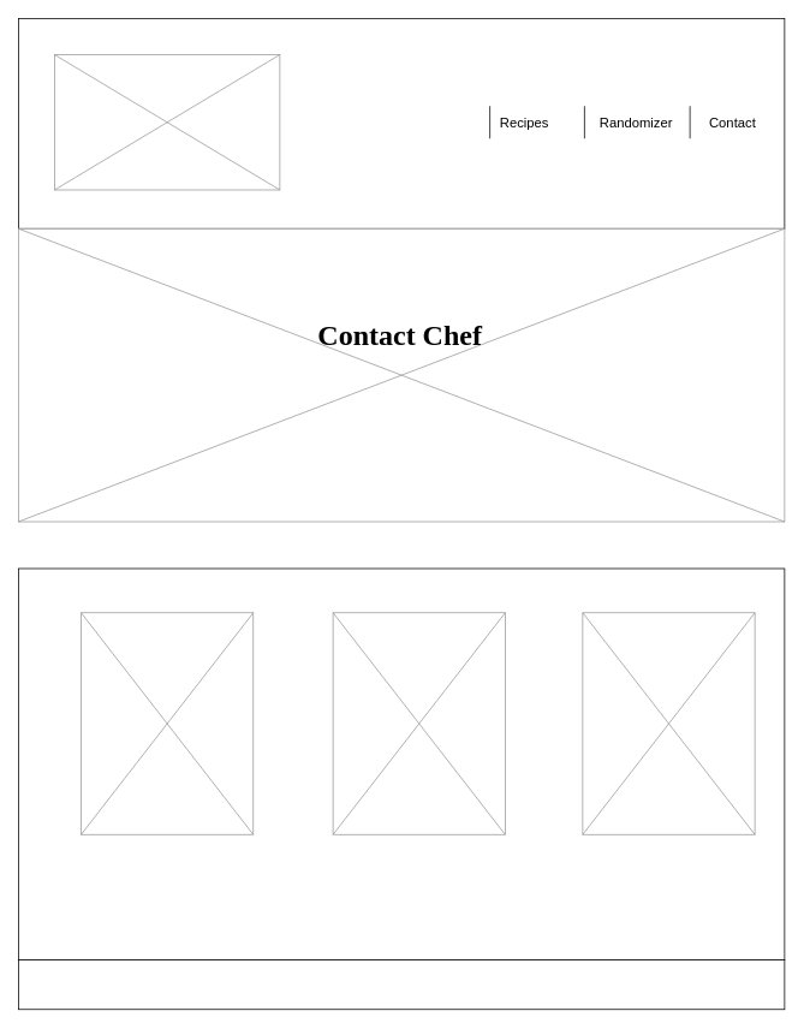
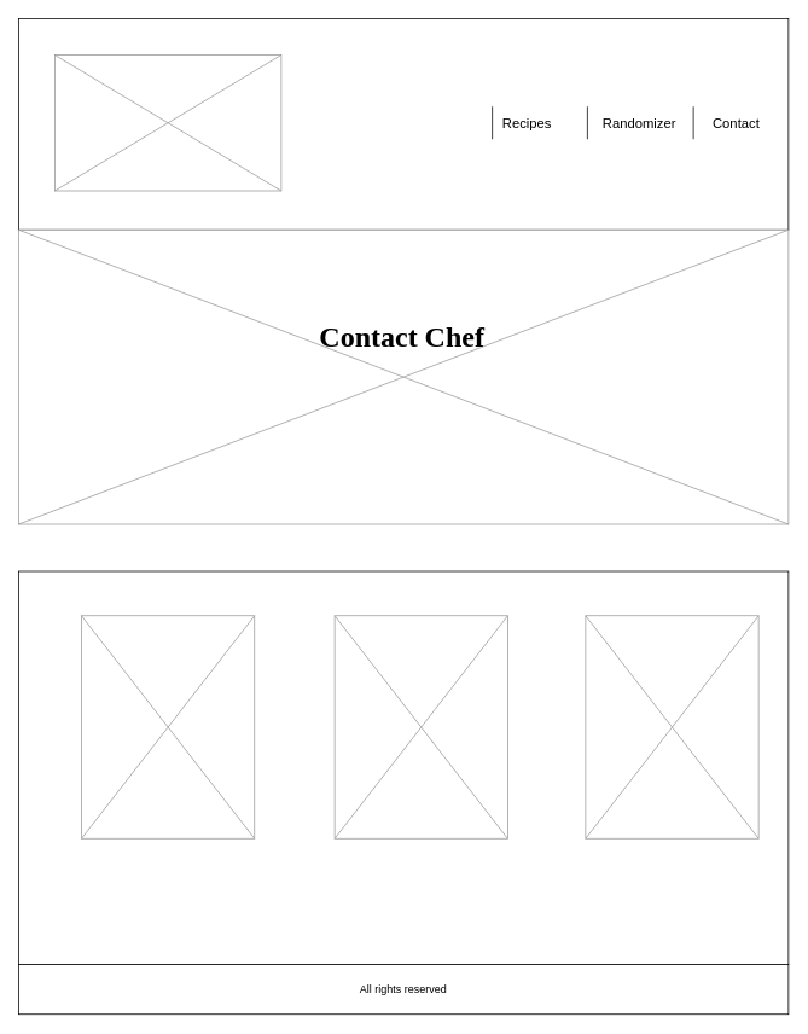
  <mxCell id="0" />
  <mxCell id="1" parent="0" />
  <mxCell id="2" value="" style="rounded=0;whiteSpace=wrap;html=1;" vertex="1" parent="1"><mxGeometry width="850" height="233" as="geometry" x="20" y="20" /></mxCell>
  <mxCell id="3" value="" style="verticalLabelPosition=bottom;shadow=0;dashed=0;align=center;html=1;verticalAlign=top;strokeWidth=1;shape=mxgraph.mockup.graphics.simpleIcon;strokeColor=#999999;" vertex="1" parent="1"><mxGeometry x="60" y="60" width="250" height="150" as="geometry" /></mxCell>
  <mxCell id="4" value="Recipes" style="text;html=1;align=center;verticalAlign=middle;resizable=0;points=[];autosize=1;strokeColor=none;fillColor=none;fontStyle=0;fontSize=15;" vertex="1" parent="1"><mxGeometry x="545" y="120" width="72" height="30" as="geometry" /></mxCell>
  <mxCell id="5" value="" style="endArrow=none;html=1;rounded=0;" edge="1" parent="1"><mxGeometry width="50" height="50" relative="1" as="geometry"><mxPoint x="543" y="153" as="sourcePoint" /><mxPoint x="543" y="117" as="targetPoint" /></mxGeometry></mxCell>
  <mxCell id="6" value="" style="endArrow=none;html=1;rounded=0;" edge="1" parent="1"><mxGeometry width="50" height="50" relative="1" as="geometry"><mxPoint x="648" y="153" as="sourcePoint" /><mxPoint x="648" y="117" as="targetPoint" /></mxGeometry></mxCell>
  <mxCell id="7" value="Contact" style="text;html=1;align=center;verticalAlign=middle;resizable=0;points=[];autosize=1;strokeColor=none;fillColor=none;fontStyle=0;fontSize=15;" vertex="1" parent="1"><mxGeometry x="777" y="120" width="70" height="30" as="geometry" /></mxCell>
  <mxCell id="8" value="" style="endArrow=none;html=1;rounded=0;" edge="1" parent="1"><mxGeometry width="50" height="50" relative="1" as="geometry"><mxPoint x="765" y="153" as="sourcePoint" /><mxPoint x="765" y="117" as="targetPoint" /></mxGeometry></mxCell>
  <mxCell id="9" value="Randomizer" style="text;html=1;align=center;verticalAlign=middle;resizable=0;points=[];autosize=1;strokeColor=none;fillColor=none;fontStyle=0;fontSize=15;" vertex="1" parent="1"><mxGeometry x="655" y="120" width="99" height="30" as="geometry" /></mxCell>
  <mxCell id="10" value="" style="verticalLabelPosition=bottom;shadow=0;dashed=0;align=center;html=1;verticalAlign=top;strokeWidth=1;shape=mxgraph.mockup.graphics.simpleIcon;strokeColor=#999999;" vertex="1" parent="1"><mxGeometry y="253" width="850" height="325" as="geometry" x="20" /></mxCell>
  <mxCell id="11" value="" style="verticalLabelPosition=bottom;shadow=0;dashed=0;align=center;html=1;verticalAlign=top;strokeWidth=1;shape=mxgraph.mockup.graphics.simpleIcon;strokeColor=#999999;" vertex="1" parent="1"><mxGeometry x="242" y="726" width="216" height="262" as="geometry" /></mxCell>
  <mxCell id="12" value="" style="rounded=0;whiteSpace=wrap;html=1;" vertex="1" parent="1"><mxGeometry y="630" width="850" height="434" as="geometry" x="20" /></mxCell>
  <mxCell id="13" value="&lt;span style=&quot;font-size: 32px;&quot;&gt;Contact Chef&lt;/span&gt;" style="text;strokeColor=none;fillColor=none;html=1;fontSize=24;fontStyle=1;verticalAlign=middle;align=center;fontFamily=Verdana;" vertex="1" parent="1"><mxGeometry x="299.5" y="351" width="287" height="41" as="geometry" /></mxCell>
  <mxCell id="14" value="" style="verticalLabelPosition=bottom;shadow=0;dashed=0;align=center;html=1;verticalAlign=top;strokeWidth=1;shape=mxgraph.mockup.graphics.simpleIcon;strokeColor=#999999;" vertex="1" parent="1"><mxGeometry x="89.5" y="679" width="191" height="246" as="geometry" /></mxCell>
  <mxCell id="15" value="" style="verticalLabelPosition=bottom;shadow=0;dashed=0;align=center;html=1;verticalAlign=top;strokeWidth=1;shape=mxgraph.mockup.graphics.simpleIcon;strokeColor=#999999;" vertex="1" parent="1"><mxGeometry x="369" y="679" width="191" height="246" as="geometry" /></mxCell>
  <mxCell id="16" value="" style="verticalLabelPosition=bottom;shadow=0;dashed=0;align=center;html=1;verticalAlign=top;strokeWidth=1;shape=mxgraph.mockup.graphics.simpleIcon;strokeColor=#999999;" vertex="1" parent="1"><mxGeometry x="646" y="679" width="191" height="246" as="geometry" /></mxCell>
  <mxCell id="17" value="" style="rounded=0;whiteSpace=wrap;html=1;" vertex="1" parent="1"><mxGeometry y="1064" width="850" height="55" as="geometry" x="20" /></mxCell>
+ <mxCell id="18" value="All rights reserved" style="text;html=1;align=center;verticalAlign=middle;whiteSpace=wrap;rounded=0;" vertex="1" parent="1"><mxGeometry x="365" y="1076.5" width="160" height="30" as="geometry" /></mxCell>
